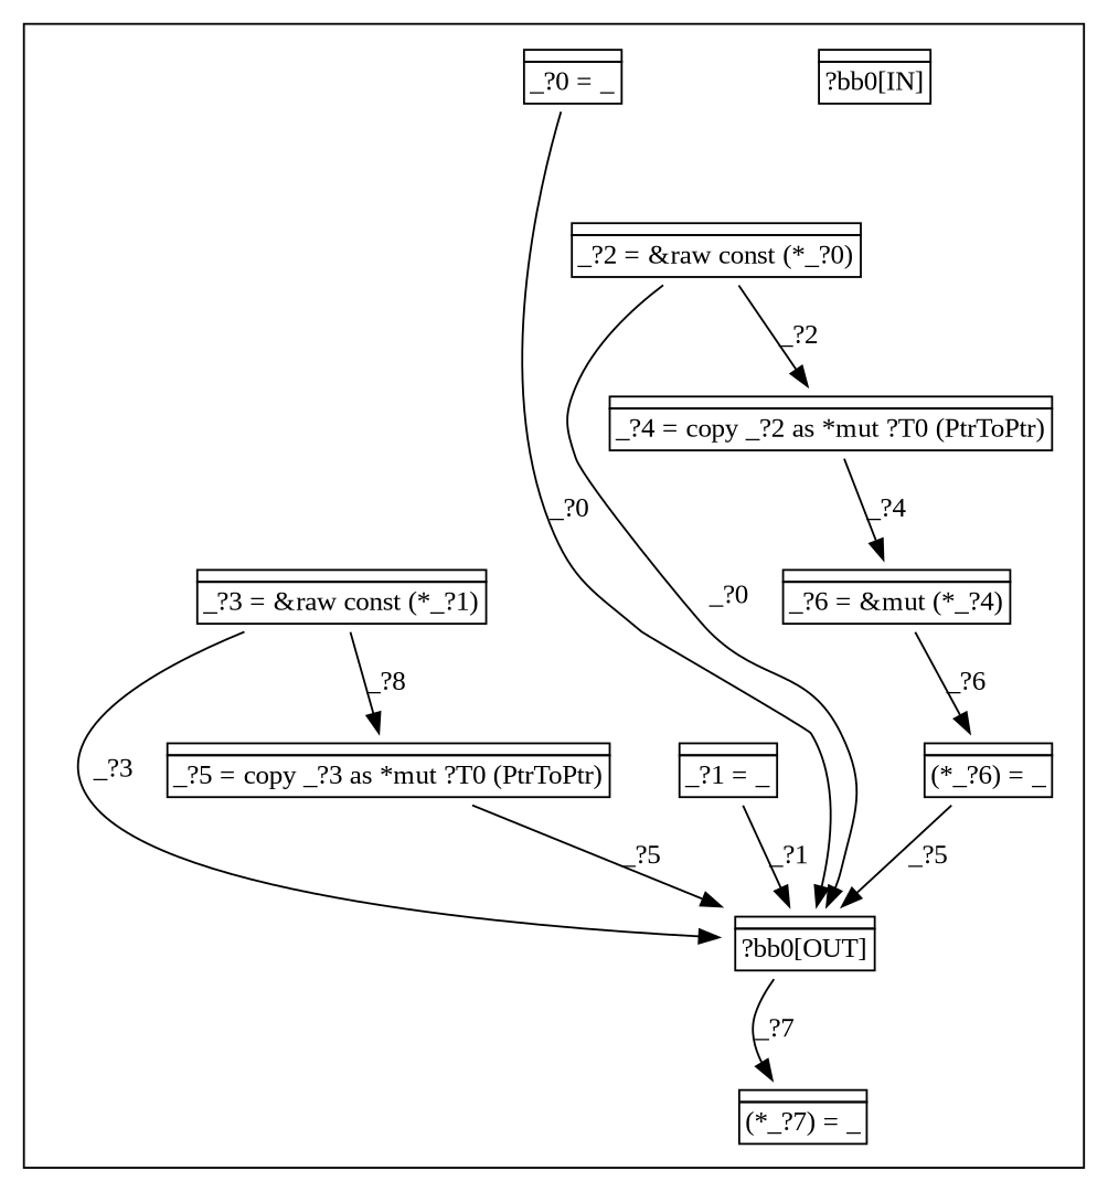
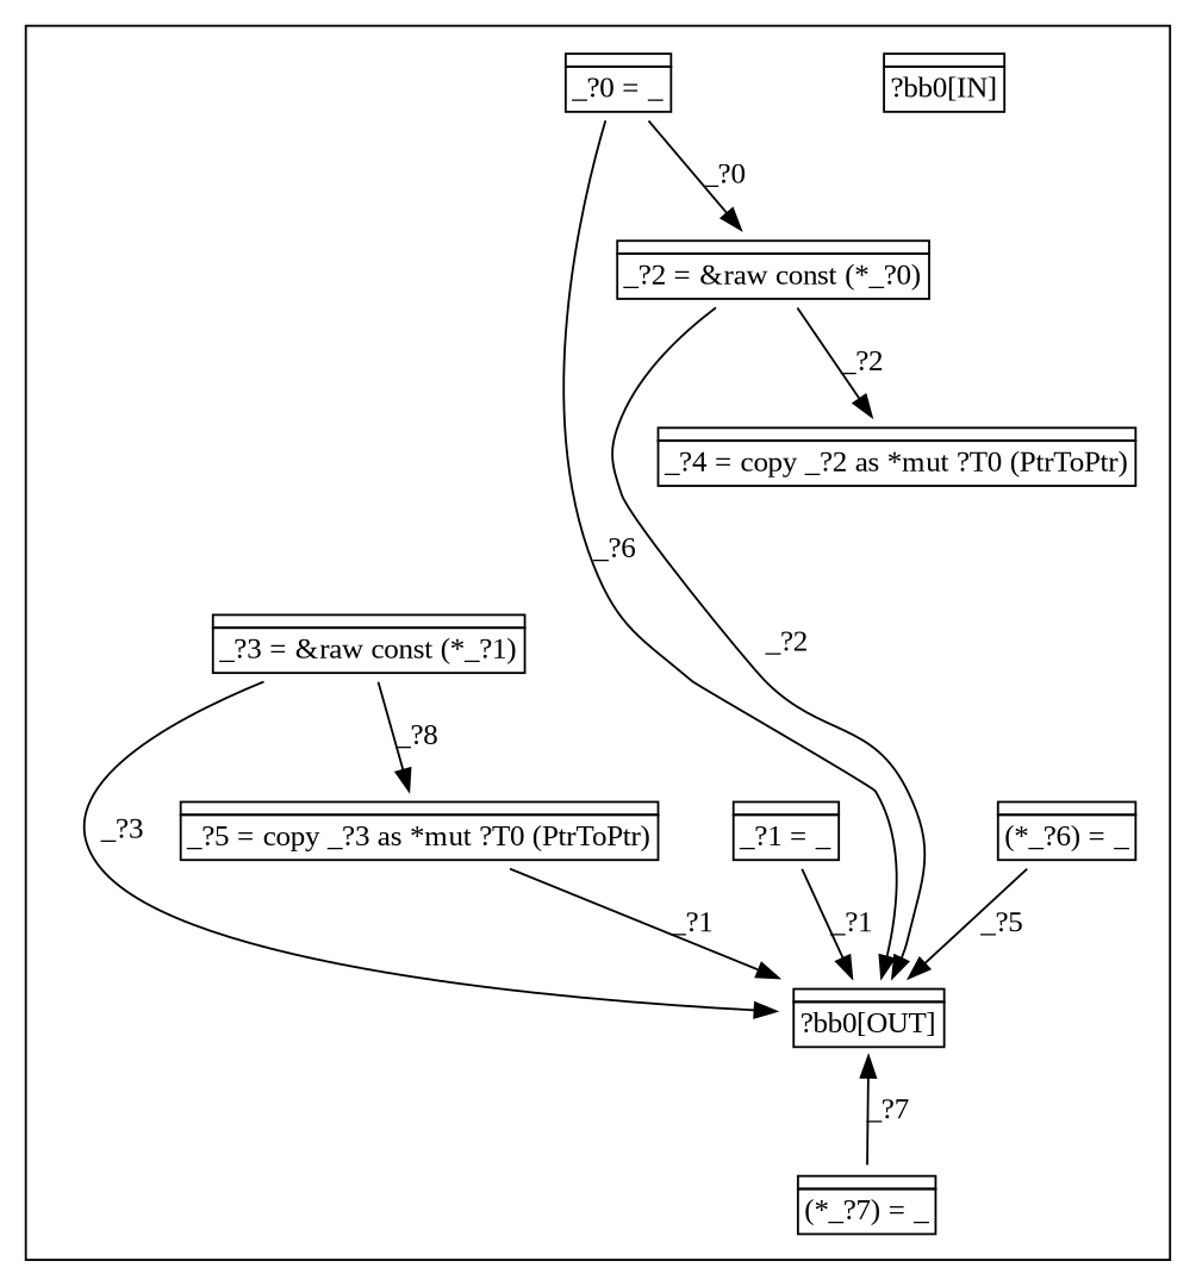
  digraph {
    compound=true
    fontname="Liberation Serif"
    node [fontname="Liberation Serif" shape=none]
    edge [fontname="Liberation Serif"]
    n1 [label=<<table border="0" cellborder="1" cellspacing="0"><tr><td  align="center" colspan="1"></td></tr><tr><td align="left">?bb0[IN]</td></tr></table>>]
    n2 [label=<<table border="0" cellborder="1" cellspacing="0"><tr><td  align="center" colspan="1"></td></tr><tr><td align="left">?bb0[OUT]</td></tr></table>>]
    n3 [label=<<table border="0" cellborder="1" cellspacing="0"><tr><td  align="center" colspan="1"></td></tr><tr><td align="left">_?0 = _</td></tr></table>>]
    n4 [label=<<table border="0" cellborder="1" cellspacing="0"><tr><td  align="center" colspan="1"></td></tr><tr><td align="left">_?2 = &amp;raw const (*_?0)</td></tr></table>>]
    n5 [label=<<table border="0" cellborder="1" cellspacing="0"><tr><td  align="center" colspan="1"></td></tr><tr><td align="left">_?1 = _</td></tr></table>>]
    n6 [label=<<table border="0" cellborder="1" cellspacing="0"><tr><td  align="center" colspan="1"></td></tr><tr><td align="left">_?3 = &amp;raw const (*_?1)</td></tr></table>>]
    n7 [label=<<table border="0" cellborder="1" cellspacing="0"><tr><td  align="center" colspan="1"></td></tr><tr><td align="left">_?4 = copy _?2 as *mut ?T0 (PtrToPtr)</td></tr></table>>]
    n8 [label=<<table border="0" cellborder="1" cellspacing="0"><tr><td  align="center" colspan="1"></td></tr><tr><td align="left">_?5 = copy _?3 as *mut ?T0 (PtrToPtr)</td></tr></table>>]
-   n9 [label=<<table border="0" cellborder="1" cellspacing="0"><tr><td  align="center" colspan="1"></td></tr><tr><td align="left">_?6 = &amp;mut (*_?4)</td></tr></table>>]
    n10 [label=<<table border="0" cellborder="1" cellspacing="0"><tr><td  align="center" colspan="1"></td></tr><tr><td align="left">(*_?6) = _</td></tr></table>>]
    n11 [label=<<table border="0" cellborder="1" cellspacing="0"><tr><td  align="center" colspan="1"></td></tr><tr><td align="left">(*_?7) = _</td></tr></table>>]
    subgraph cluster_1 {
      n1
      n2
      n3
      n4
      n5
      n6
      n7
      n8
-     n9
      n10
      n11
    }
-   n3 -> n2 [label="_?0"]
-   n4 -> n2 [label="_?0"]
+   n3 -> n2 [label="_?6"]
+   n3 -> n4 [label="_?0"]
+   n4 -> n2 [label="_?2"]
    n4 -> n7 [label="_?2"]
    n5 -> n2 [label="_?1"]
    n6 -> n2 [label="_?3"]
    n6 -> n8 [label="_?8"]
-   n7 -> n9 [label="_?4"]
-   n8 -> n2 [label="_?5"]
-   n9 -> n10 [label="_?6"]
+   n8 -> n2 [label="_?1"]
    n10 -> n2 [label="_?5"]
-   n2 -> n11 [label="_?7"]
+   n11 -> n2 [label="_?7"]
  }
